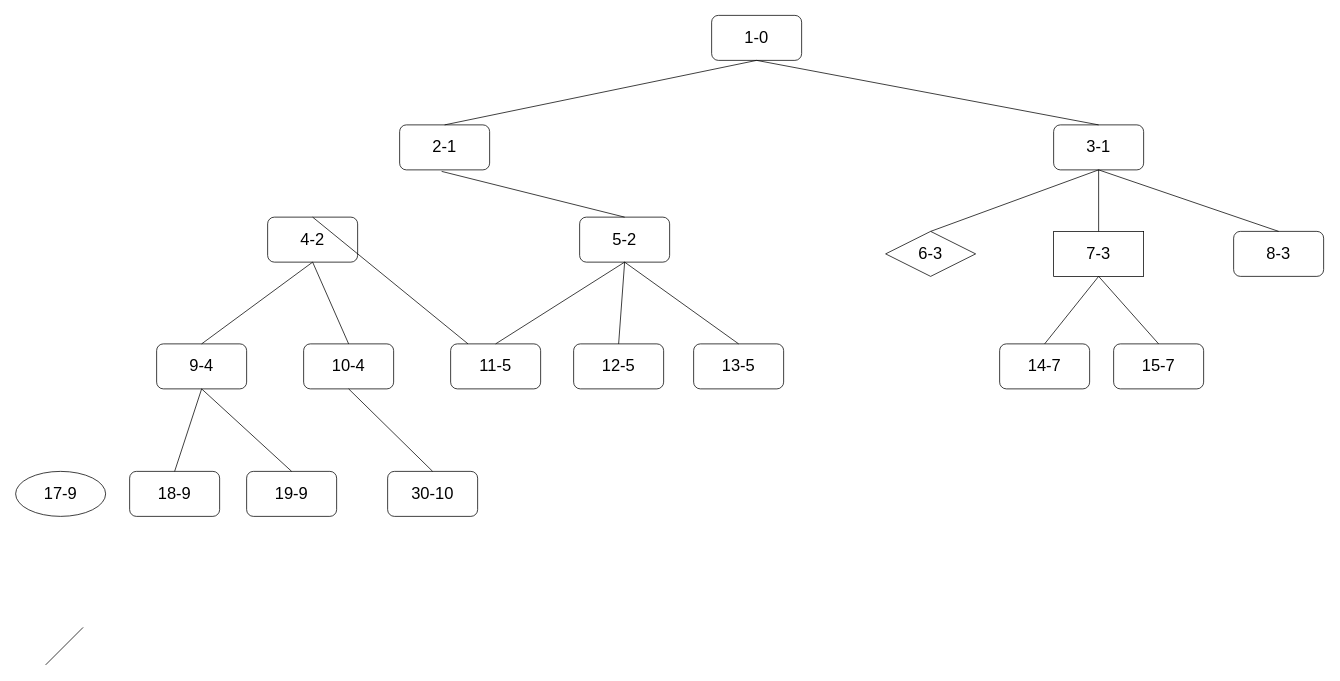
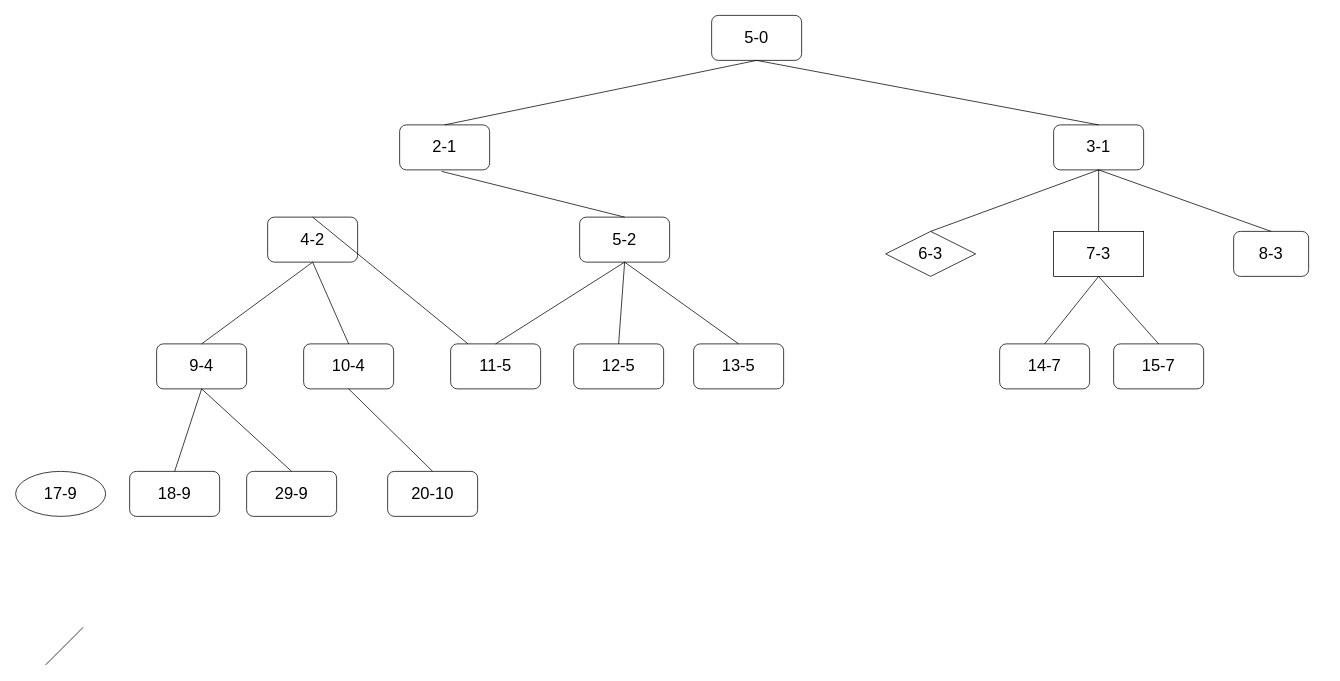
  <mxCell id="0" />
  <mxCell id="1" parent="0" />
  <mxCell id="2" value="2-1" style="rounded=1;whiteSpace=wrap;html=1;fontSize=22;" vertex="1" parent="1"><mxGeometry x="532" y="166" width="120" height="60" as="geometry" /></mxCell>
  <mxCell id="3" value="3-1" style="rounded=1;whiteSpace=wrap;html=1;fontSize=22;" vertex="1" parent="1"><mxGeometry x="1404" y="166" width="120" height="60" as="geometry" /></mxCell>
- <mxCell id="4" value="&lt;font style=&quot;font-size: 22px;&quot;&gt;1-0&lt;/font&gt;" style="rounded=1;whiteSpace=wrap;html=1;fontSize=22;" vertex="1" parent="1"><mxGeometry x="948" y="20" width="120" height="60" as="geometry" /></mxCell>
+ <mxCell id="4" value="&lt;font style=&quot;font-size: 22px;&quot;&gt;5-0&lt;/font&gt;" style="rounded=1;whiteSpace=wrap;html=1;fontSize=22;" vertex="1" parent="1"><mxGeometry x="948" y="20" width="120" height="60" as="geometry" /></mxCell>
  <mxCell id="5" value="4-2" style="rounded=1;whiteSpace=wrap;html=1;fontSize=22;" vertex="1" parent="1"><mxGeometry x="356" y="289" width="120" height="60" as="geometry" /></mxCell>
  <mxCell id="6" value="5-2" style="rounded=1;whiteSpace=wrap;html=1;fontSize=22;" vertex="1" parent="1"><mxGeometry x="772" y="289" width="120" height="60" as="geometry" /></mxCell>
  <mxCell id="7" value="6-3" style="rhombus;whiteSpace=wrap;html=1;fontSize=22;" vertex="1" parent="1"><mxGeometry x="1180" y="308" width="120" height="60" as="geometry" /></mxCell>
  <mxCell id="8" value="7-3" style="whiteSpace=wrap;html=1;fontSize=22;rounded=0;" vertex="1" parent="1"><mxGeometry x="1404" y="308" width="120" height="60" as="geometry" /></mxCell>
- <mxCell id="9" value="8-3" style="rounded=1;whiteSpace=wrap;html=1;fontSize=22;" vertex="1" parent="1"><mxGeometry x="1644" y="308" width="120" height="60" as="geometry" /></mxCell>
+ <mxCell id="9" value="8-3" style="rounded=1;whiteSpace=wrap;html=1;fontSize=22;" vertex="1" parent="1"><mxGeometry x="1644" y="308" width="100" height="60" as="geometry" /></mxCell>
  <mxCell id="10" value="9-4" style="rounded=1;whiteSpace=wrap;html=1;fontSize=22;" vertex="1" parent="1"><mxGeometry x="208" y="458" width="120" height="60" as="geometry" /></mxCell>
  <mxCell id="11" value="10-4" style="rounded=1;whiteSpace=wrap;html=1;fontSize=22;" vertex="1" parent="1"><mxGeometry x="404" y="458" width="120" height="60" as="geometry" /></mxCell>
  <mxCell id="12" value="11-5" style="rounded=1;whiteSpace=wrap;html=1;fontSize=22;" vertex="1" parent="1"><mxGeometry x="600" y="458" width="120" height="60" as="geometry" /></mxCell>
  <mxCell id="13" value="12-5" style="rounded=1;whiteSpace=wrap;html=1;fontSize=22;" vertex="1" parent="1"><mxGeometry x="764" y="458" width="120" height="60" as="geometry" /></mxCell>
  <mxCell id="14" value="13-5" style="rounded=1;whiteSpace=wrap;html=1;fontSize=22;" vertex="1" parent="1"><mxGeometry x="924" y="458" width="120" height="60" as="geometry" /></mxCell>
  <mxCell id="15" value="14-7" style="rounded=1;whiteSpace=wrap;html=1;fontSize=22;" vertex="1" parent="1"><mxGeometry x="1332" y="458" width="120" height="60" as="geometry" /></mxCell>
  <mxCell id="16" value="15-7" style="rounded=1;whiteSpace=wrap;html=1;fontSize=22;" vertex="1" parent="1"><mxGeometry x="1484" y="458" width="120" height="60" as="geometry" /></mxCell>
  <mxCell id="17" value="17-9" style="ellipse;whiteSpace=wrap;html=1;fontSize=22;" vertex="1" parent="1"><mxGeometry x="20" y="628" width="120" height="60" as="geometry" /></mxCell>
  <mxCell id="18" value="18-9" style="rounded=1;whiteSpace=wrap;html=1;fontSize=22;" vertex="1" parent="1"><mxGeometry x="172" y="628" width="120" height="60" as="geometry" /></mxCell>
- <mxCell id="19" value="19-9" style="rounded=1;whiteSpace=wrap;html=1;fontSize=22;" vertex="1" parent="1"><mxGeometry x="328" y="628" width="120" height="60" as="geometry" /></mxCell>
- <mxCell id="20" value="30-10" style="rounded=1;whiteSpace=wrap;html=1;fontSize=22;" vertex="1" parent="1"><mxGeometry x="516" y="628" width="120" height="60" as="geometry" /></mxCell>
+ <mxCell id="19" value="29-9" style="rounded=1;whiteSpace=wrap;html=1;fontSize=22;" vertex="1" parent="1"><mxGeometry x="328" y="628" width="120" height="60" as="geometry" /></mxCell>
+ <mxCell id="20" value="20-10" style="rounded=1;whiteSpace=wrap;html=1;fontSize=22;" vertex="1" parent="1"><mxGeometry x="516" y="628" width="120" height="60" as="geometry" /></mxCell>
  <mxCell id="21" value="" style="endArrow=none;html=1;fontSize=22;exitX=0.5;exitY=0;exitDx=0;exitDy=0;entryX=0.5;entryY=1;entryDx=0;entryDy=0;" edge="1" parent="1" source="2" target="4"><mxGeometry width="50" height="50" relative="1" as="geometry"><mxPoint x="60" y="598" as="sourcePoint" /><mxPoint x="110" y="548" as="targetPoint" /></mxGeometry></mxCell>
  <mxCell id="22" value="" style="endArrow=none;html=1;fontSize=22;exitX=0.5;exitY=0;exitDx=0;exitDy=0;" edge="1" parent="1" source="5" target="12"><mxGeometry width="50" height="50" relative="1" as="geometry"><mxPoint x="76" y="639" as="sourcePoint" /><mxPoint x="608" y="267" as="targetPoint" /></mxGeometry></mxCell>
  <mxCell id="23" value="" style="endArrow=none;html=1;fontSize=22;exitX=0.5;exitY=0;exitDx=0;exitDy=0;" edge="1" parent="1" source="6"><mxGeometry width="50" height="50" relative="1" as="geometry"><mxPoint x="608" y="363" as="sourcePoint" /><mxPoint x="588" y="228" as="targetPoint" /></mxGeometry></mxCell>
  <mxCell id="24" value="" style="endArrow=none;html=1;fontSize=22;exitX=0.5;exitY=1;exitDx=0;exitDy=0;entryX=0.5;entryY=0;entryDx=0;entryDy=0;" edge="1" parent="1" source="5" target="10"><mxGeometry width="50" height="50" relative="1" as="geometry"><mxPoint x="60" y="742" as="sourcePoint" /><mxPoint x="110" y="692" as="targetPoint" /></mxGeometry></mxCell>
  <mxCell id="25" value="" style="endArrow=none;html=1;fontSize=22;entryX=0.5;entryY=1;entryDx=0;entryDy=0;exitX=0.5;exitY=0;exitDx=0;exitDy=0;" edge="1" parent="1" source="11" target="5"><mxGeometry width="50" height="50" relative="1" as="geometry"><mxPoint x="60" y="598" as="sourcePoint" /><mxPoint x="110" y="548" as="targetPoint" /></mxGeometry></mxCell>
  <mxCell id="26" value="" style="endArrow=none;html=1;fontSize=22;entryX=0.5;entryY=1;entryDx=0;entryDy=0;exitX=0.5;exitY=0;exitDx=0;exitDy=0;" edge="1" parent="1" source="19" target="10"><mxGeometry width="50" height="50" relative="1" as="geometry"><mxPoint x="236" y="566" as="sourcePoint" /><mxPoint x="70" y="782" as="targetPoint" /></mxGeometry></mxCell>
  <mxCell id="27" value="" style="endArrow=none;html=1;fontSize=22;exitX=0.5;exitY=0;exitDx=0;exitDy=0;entryX=0.5;entryY=1;entryDx=0;entryDy=0;" edge="1" parent="1" source="18" target="10"><mxGeometry width="50" height="50" relative="1" as="geometry"><mxPoint x="20" y="904" as="sourcePoint" /><mxPoint x="70" y="854" as="targetPoint" /></mxGeometry></mxCell>
  <mxCell id="28" value="" style="endArrow=none;html=1;fontSize=22;entryX=0.5;entryY=0;entryDx=0;entryDy=0;exitX=0.5;exitY=1;exitDx=0;exitDy=0;" edge="1" parent="1" source="11" target="20"><mxGeometry width="50" height="50" relative="1" as="geometry"><mxPoint x="20" y="976" as="sourcePoint" /><mxPoint x="70" y="926" as="targetPoint" /></mxGeometry></mxCell>
  <mxCell id="29" value="" style="endArrow=none;html=1;fontSize=22;entryX=0.5;entryY=1;entryDx=0;entryDy=0;exitX=0.5;exitY=0;exitDx=0;exitDy=0;" edge="1" parent="1" source="12" target="6"><mxGeometry width="50" height="50" relative="1" as="geometry"><mxPoint x="60" y="958" as="sourcePoint" /><mxPoint x="110" y="908" as="targetPoint" /></mxGeometry></mxCell>
  <mxCell id="30" value="" style="endArrow=none;html=1;fontSize=22;entryX=0.5;entryY=0;entryDx=0;entryDy=0;exitX=0.5;exitY=1;exitDx=0;exitDy=0;" edge="1" parent="1" source="6" target="13"><mxGeometry width="50" height="50" relative="1" as="geometry"><mxPoint x="744" y="553" as="sourcePoint" /><mxPoint x="794" y="503" as="targetPoint" /></mxGeometry></mxCell>
  <mxCell id="31" value="" style="endArrow=none;html=1;fontSize=22;entryX=0.5;entryY=0;entryDx=0;entryDy=0;exitX=0.5;exitY=1;exitDx=0;exitDy=0;" edge="1" parent="1" source="6" target="14"><mxGeometry width="50" height="50" relative="1" as="geometry"><mxPoint x="828" y="308" as="sourcePoint" /><mxPoint x="110" y="1052" as="targetPoint" /></mxGeometry></mxCell>
  <mxCell id="32" value="" style="endArrow=none;html=1;fontSize=22;entryX=0.5;entryY=0;entryDx=0;entryDy=0;exitX=0.5;exitY=1;exitDx=0;exitDy=0;" edge="1" parent="1" source="4" target="3"><mxGeometry width="50" height="50" relative="1" as="geometry"><mxPoint x="60" y="1174" as="sourcePoint" /><mxPoint x="110" y="1124" as="targetPoint" /></mxGeometry></mxCell>
  <mxCell id="33" value="" style="endArrow=none;html=1;fontSize=22;entryX=0.5;entryY=1;entryDx=0;entryDy=0;exitX=0.5;exitY=0;exitDx=0;exitDy=0;" edge="1" parent="1" source="7" target="3"><mxGeometry width="50" height="50" relative="1" as="geometry"><mxPoint x="60" y="1246" as="sourcePoint" /><mxPoint x="110" y="1196" as="targetPoint" /></mxGeometry></mxCell>
  <mxCell id="34" value="" style="endArrow=none;html=1;fontSize=22;entryX=0.5;entryY=1;entryDx=0;entryDy=0;exitX=0.5;exitY=0;exitDx=0;exitDy=0;" edge="1" parent="1" source="8" target="3"><mxGeometry width="50" height="50" relative="1" as="geometry"><mxPoint x="60" y="1318" as="sourcePoint" /><mxPoint x="110" y="1268" as="targetPoint" /></mxGeometry></mxCell>
  <mxCell id="35" value="" style="endArrow=none;html=1;fontSize=22;entryX=0.5;entryY=1;entryDx=0;entryDy=0;exitX=0.5;exitY=0;exitDx=0;exitDy=0;" edge="1" parent="1" source="9" target="3"><mxGeometry width="50" height="50" relative="1" as="geometry"><mxPoint x="60" y="598" as="sourcePoint" /><mxPoint x="110" y="548" as="targetPoint" /></mxGeometry></mxCell>
  <mxCell id="36" value="" style="endArrow=none;html=1;fontSize=22;entryX=0.5;entryY=1;entryDx=0;entryDy=0;exitX=0.5;exitY=0;exitDx=0;exitDy=0;" edge="1" parent="1" source="15" target="8"><mxGeometry width="50" height="50" relative="1" as="geometry"><mxPoint x="1220" y="508" as="sourcePoint" /><mxPoint x="110" y="620" as="targetPoint" /></mxGeometry></mxCell>
  <mxCell id="37" value="" style="endArrow=none;html=1;fontSize=22;entryX=0.5;entryY=1;entryDx=0;entryDy=0;exitX=0.5;exitY=0;exitDx=0;exitDy=0;" edge="1" parent="1" source="16" target="8"><mxGeometry width="50" height="50" relative="1" as="geometry"><mxPoint x="60" y="742" as="sourcePoint" /><mxPoint x="110" y="692" as="targetPoint" /></mxGeometry></mxCell>
  <mxCell id="38" value="" style="endArrow=none;html=1;fontSize=22;" edge="1" parent="1"><mxGeometry width="50" height="50" relative="1" as="geometry"><mxPoint x="60" y="886" as="sourcePoint" /><mxPoint x="110" y="836" as="targetPoint" /></mxGeometry></mxCell>
